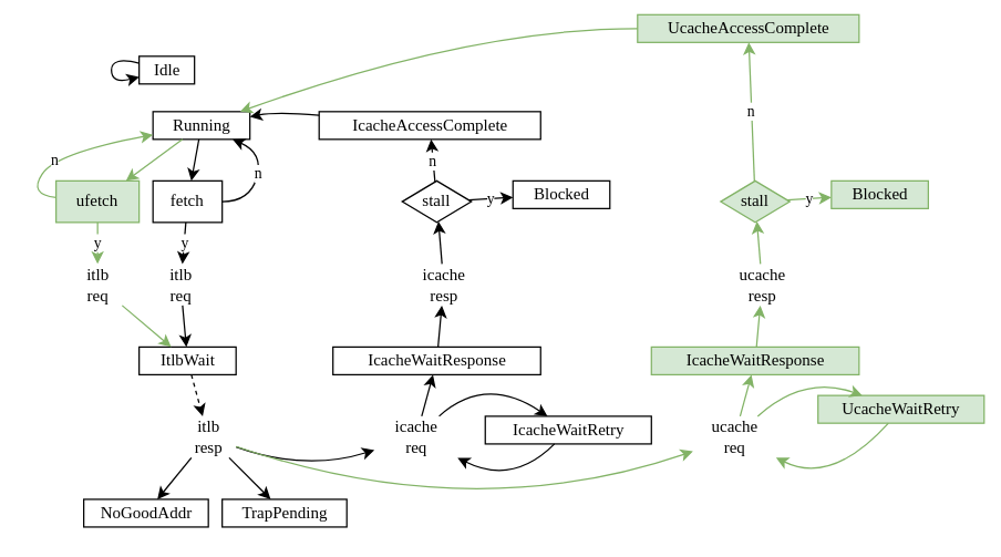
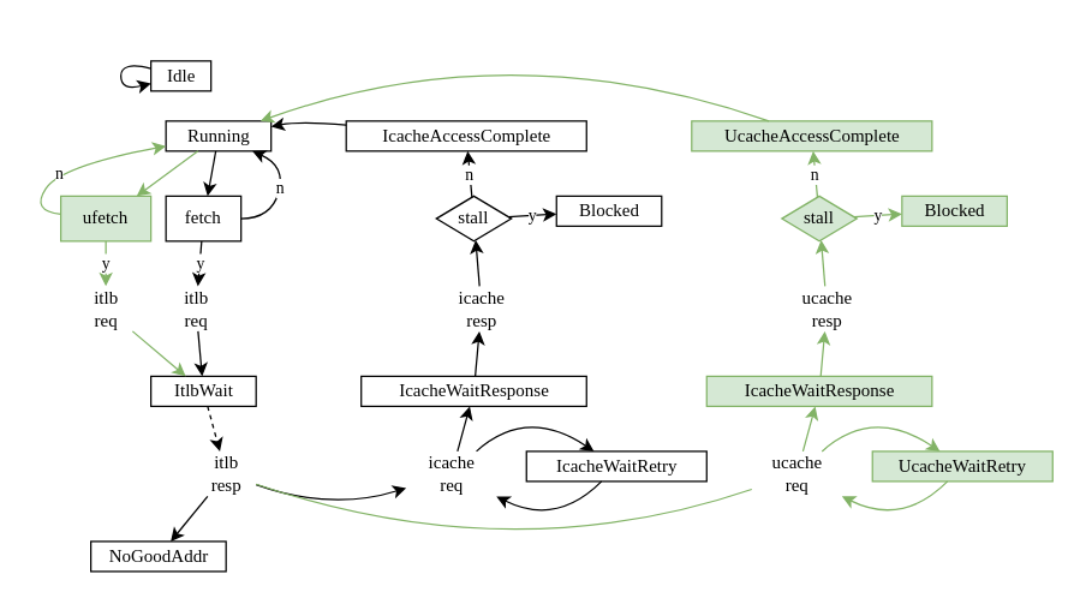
  <mxCell id="0" />
  <mxCell id="1" parent="0" />
  <mxCell id="2" value="Running" style="text;html=1;align=center;verticalAlign=middle;resizable=0;points=[];autosize=1;fontFamily=mono;strokeColor=default;fillColor=default;" parent="1" vertex="1"><mxGeometry x="110" y="80" width="70" height="20" as="geometry" /></mxCell>
  <mxCell id="3" value="Idle" style="text;html=1;align=center;verticalAlign=middle;resizable=0;points=[];autosize=1;fontFamily=mono;fillColor=default;strokeColor=default;" parent="1" vertex="1"><mxGeometry x="100" y="40" width="40" height="20" as="geometry" /></mxCell>
  <mxCell id="4" value="ItlbWait" style="text;html=1;align=center;verticalAlign=middle;resizable=0;points=[];autosize=1;fontFamily=mono;strokeColor=default;fillColor=default;" parent="1" vertex="1"><mxGeometry x="100" y="250" width="70" height="20" as="geometry" /></mxCell>
  <mxCell id="5" value="" style="endArrow=classic;html=1;rounded=0;fontFamily=mono;" parent="1" source="2" target="20" edge="1"><mxGeometry width="50" height="50" relative="1" as="geometry"><mxPoint x="370" y="120" as="sourcePoint" /><mxPoint x="145" y="140" as="targetPoint" /></mxGeometry></mxCell>
  <mxCell id="6" value="" style="endArrow=classic;html=1;rounded=0;fontFamily=mono;" parent="1" source="27" target="4" edge="1"><mxGeometry width="50" height="50" relative="1" as="geometry"><mxPoint x="145" y="230" as="sourcePoint" /><mxPoint x="158.721" y="170.014" as="targetPoint" /></mxGeometry></mxCell>
  <mxCell id="7" value="NoGoodAddr" style="text;html=1;align=center;verticalAlign=middle;resizable=0;points=[];autosize=1;fontFamily=mono;strokeColor=default;fillColor=default;" parent="1" vertex="1"><mxGeometry x="60" y="360" width="90" height="20" as="geometry" /></mxCell>
- <mxCell id="8" value="TrapPending" style="text;html=1;align=center;verticalAlign=middle;resizable=0;points=[];autosize=1;fontFamily=mono;strokeColor=default;fillColor=default;" parent="1" vertex="1"><mxGeometry x="160" y="360" width="90" height="20" as="geometry" /></mxCell>
  <mxCell id="9" value="IcacheWaitRetry" style="text;html=1;align=center;verticalAlign=middle;resizable=0;points=[];autosize=1;fontFamily=mono;strokeColor=default;fillColor=default;" parent="1" vertex="1"><mxGeometry x="350" y="300" width="120" height="20" as="geometry" /></mxCell>
  <mxCell id="10" value="" style="endArrow=classic;html=1;fontFamily=mono;curved=1;" parent="1" source="29" target="9" edge="1"><mxGeometry width="50" height="50" relative="1" as="geometry"><mxPoint x="290" y="270" as="sourcePoint" /><mxPoint x="290" y="230" as="targetPoint" /><Array as="points"><mxPoint x="350" y="270" /></Array></mxGeometry></mxCell>
  <mxCell id="11" value="" style="endArrow=classic;html=1;fontFamily=mono;curved=1;" parent="1" source="9" target="29" edge="1"><mxGeometry width="50" height="50" relative="1" as="geometry"><mxPoint x="300" y="280" as="sourcePoint" /><mxPoint x="300" y="299.474" as="targetPoint" /><Array as="points"><mxPoint x="370" y="350" /></Array></mxGeometry></mxCell>
  <mxCell id="12" value="" style="endArrow=classic;html=1;rounded=0;fontFamily=mono;" parent="1" source="28" target="7" edge="1"><mxGeometry width="50" height="50" relative="1" as="geometry"><mxPoint x="148.077" y="320" as="sourcePoint" /><mxPoint x="230" y="170" as="targetPoint" /></mxGeometry></mxCell>
- <mxCell id="13" value="" style="endArrow=classic;html=1;rounded=0;fontFamily=mono;" parent="1" source="28" target="8" edge="1"><mxGeometry width="50" height="50" relative="1" as="geometry"><mxPoint x="151.471" y="320" as="sourcePoint" /><mxPoint x="139.615" y="370" as="targetPoint" /></mxGeometry></mxCell>
  <mxCell id="14" value="" style="endArrow=classic;html=1;fontFamily=mono;curved=1;" parent="1" source="28" target="29" edge="1"><mxGeometry width="50" height="50" relative="1" as="geometry"><mxPoint x="180" y="300.833" as="sourcePoint" /><mxPoint x="250" y="289.348" as="targetPoint" /><Array as="points"><mxPoint x="220" y="340" /></Array></mxGeometry></mxCell>
  <mxCell id="15" value="y" style="endArrow=classic;html=1;rounded=0;fontFamily=mono;" parent="1" source="20" target="27" edge="1"><mxGeometry width="50" height="50" relative="1" as="geometry"><mxPoint x="145" y="170" as="sourcePoint" /><mxPoint x="145" y="200" as="targetPoint" /></mxGeometry></mxCell>
  <mxCell id="16" value="" style="endArrow=classic;html=1;rounded=0;fontFamily=mono;dashed=1;" parent="1" source="4" target="28" edge="1"><mxGeometry width="50" height="50" relative="1" as="geometry"><mxPoint x="155" y="130" as="sourcePoint" /><mxPoint x="151.667" y="290" as="targetPoint" /></mxGeometry></mxCell>
  <mxCell id="17" value="IcacheWaitResponse" style="text;html=1;align=center;verticalAlign=middle;resizable=0;points=[];autosize=1;fontFamily=mono;strokeColor=default;fillColor=default;" parent="1" vertex="1"><mxGeometry x="240" y="250" width="150" height="20" as="geometry" /></mxCell>
  <mxCell id="18" value="" style="endArrow=classic;html=1;rounded=0;fontFamily=mono;" parent="1" source="29" target="17" edge="1"><mxGeometry width="50" height="50" relative="1" as="geometry"><mxPoint x="279.091" y="270" as="sourcePoint" /><mxPoint x="260" y="299.167" as="targetPoint" /></mxGeometry></mxCell>
  <mxCell id="19" value="stall" style="rhombus;whiteSpace=wrap;html=1;fontFamily=mono;" parent="1" vertex="1"><mxGeometry x="290" y="130" width="50" height="30" as="geometry" /></mxCell>
  <mxCell id="20" value="fetch" style="whiteSpace=wrap;html=1;fontFamily=mono;rounded=0;" parent="1" vertex="1"><mxGeometry x="110" y="130" width="50" height="30" as="geometry" /></mxCell>
  <mxCell id="21" value="" style="endArrow=classic;html=1;rounded=0;fontFamily=mono;startArrow=none;" parent="1" source="30" target="19" edge="1"><mxGeometry width="50" height="50" relative="1" as="geometry"><mxPoint x="288" y="280" as="sourcePoint" /><mxPoint x="298" y="230" as="targetPoint" /></mxGeometry></mxCell>
  <mxCell id="22" value="IcacheAccessComplete" style="text;html=1;align=center;verticalAlign=middle;resizable=0;points=[];autosize=1;fontFamily=mono;strokeColor=default;fillColor=default;" parent="1" vertex="1"><mxGeometry x="230" y="80" width="160" height="20" as="geometry" /></mxCell>
  <mxCell id="23" value="Blocked" style="text;html=1;align=center;verticalAlign=middle;resizable=0;points=[];autosize=1;fontFamily=mono;strokeColor=default;fillColor=default;" parent="1" vertex="1"><mxGeometry x="370" y="130" width="70" height="20" as="geometry" /></mxCell>
  <mxCell id="24" value="y" style="endArrow=classic;html=1;rounded=0;fontFamily=mono;" parent="1" source="19" target="23" edge="1"><mxGeometry width="50" height="50" relative="1" as="geometry"><mxPoint x="298.889" y="210" as="sourcePoint" /><mxPoint x="296.562" y="189.062" as="targetPoint" /></mxGeometry></mxCell>
  <mxCell id="25" value="n" style="endArrow=classic;html=1;rounded=0;fontFamily=mono;" parent="1" source="19" target="22" edge="1"><mxGeometry width="50" height="50" relative="1" as="geometry"><mxPoint x="318.377" y="175.974" as="sourcePoint" /><mxPoint x="380" y="178.542" as="targetPoint" /></mxGeometry></mxCell>
  <mxCell id="26" value="" style="endArrow=classic;html=1;fontFamily=mono;curved=1;" parent="1" source="22" target="2" edge="1"><mxGeometry width="50" height="50" relative="1" as="geometry"><mxPoint x="380" y="220" as="sourcePoint" /><mxPoint x="430" y="170" as="targetPoint" /><Array as="points"><mxPoint x="200" y="80" /></Array></mxGeometry></mxCell>
  <mxCell id="27" value="&lt;span style=&quot;&quot;&gt;itlb&lt;br&gt;&lt;/span&gt;&lt;span style=&quot;&quot;&gt;req&lt;/span&gt;" style="text;html=1;align=center;verticalAlign=middle;resizable=0;points=[];autosize=1;strokeColor=none;fillColor=none;fontFamily=mono;" parent="1" vertex="1"><mxGeometry x="110" y="190" width="40" height="30" as="geometry" /></mxCell>
  <mxCell id="28" value="itlb&lt;br&gt;resp" style="text;html=1;align=center;verticalAlign=middle;resizable=0;points=[];autosize=1;strokeColor=none;fillColor=none;fontFamily=mono;" parent="1" vertex="1"><mxGeometry x="130" y="300" width="40" height="30" as="geometry" /></mxCell>
  <mxCell id="29" value="icache&lt;br&gt;req" style="text;html=1;align=center;verticalAlign=middle;resizable=0;points=[];autosize=1;strokeColor=none;fillColor=none;fontFamily=mono;" parent="1" vertex="1"><mxGeometry x="270" y="300" width="60" height="30" as="geometry" /></mxCell>
  <mxCell id="30" value="icache&lt;br&gt;resp" style="text;html=1;align=center;verticalAlign=middle;resizable=0;points=[];autosize=1;strokeColor=none;fillColor=none;fontFamily=mono;" parent="1" vertex="1"><mxGeometry x="290" y="190" width="60" height="30" as="geometry" /></mxCell>
  <mxCell id="31" value="" style="endArrow=classic;html=1;rounded=0;fontFamily=mono;endFill=1;" parent="1" source="17" target="30" edge="1"><mxGeometry width="50" height="50" relative="1" as="geometry"><mxPoint x="290.769" y="220" as="sourcePoint" /><mxPoint x="293.897" y="179.338" as="targetPoint" /></mxGeometry></mxCell>
  <mxCell id="32" value="" style="endArrow=classic;html=1;rounded=0;fontFamily=mono;fillColor=#d5e8d4;strokeColor=#82b366;" parent="1" source="2" target="35" edge="1"><mxGeometry width="50" height="50" relative="1" as="geometry"><mxPoint x="83.182" y="100" as="sourcePoint" /><mxPoint x="85" y="140" as="targetPoint" /></mxGeometry></mxCell>
  <mxCell id="33" value="" style="endArrow=classic;html=1;rounded=0;fontFamily=mono;fillColor=#d5e8d4;strokeColor=#82b366;" parent="1" source="36" target="4" edge="1"><mxGeometry width="50" height="50" relative="1" as="geometry"><mxPoint x="85" y="230" as="sourcePoint" /><mxPoint x="74.091" y="250" as="targetPoint" /></mxGeometry></mxCell>
  <mxCell id="34" value="y" style="endArrow=classic;html=1;rounded=0;fontFamily=mono;fillColor=#d5e8d4;strokeColor=#82b366;" parent="1" source="35" target="36" edge="1"><mxGeometry width="50" height="50" relative="1" as="geometry"><mxPoint x="85" y="170" as="sourcePoint" /><mxPoint x="85" y="200" as="targetPoint" /></mxGeometry></mxCell>
  <mxCell id="35" value="ufetch" style="whiteSpace=wrap;html=1;fontFamily=mono;fillColor=#d5e8d4;strokeColor=#82b366;rounded=0;" parent="1" vertex="1"><mxGeometry x="40" y="130" width="60" height="30" as="geometry" /></mxCell>
  <mxCell id="36" value="&lt;span style=&quot;&quot;&gt;itlb&lt;br&gt;&lt;/span&gt;&lt;span style=&quot;&quot;&gt;req&lt;/span&gt;" style="text;html=1;align=center;verticalAlign=middle;resizable=0;points=[];autosize=1;fontFamily=mono;" parent="1" vertex="1"><mxGeometry x="50" y="190" width="40" height="30" as="geometry" /></mxCell>
  <mxCell id="37" value="n" style="endArrow=classic;html=1;fontFamily=mono;curved=1;" parent="1" source="20" target="2" edge="1"><mxGeometry width="50" height="50" relative="1" as="geometry"><mxPoint x="210" y="210" as="sourcePoint" /><mxPoint x="260" y="160" as="targetPoint" /><Array as="points"><mxPoint x="180" y="145" /><mxPoint x="190" y="110" /></Array></mxGeometry></mxCell>
  <mxCell id="38" value="n" style="endArrow=classic;html=1;fontFamily=mono;curved=1;fillColor=#d5e8d4;strokeColor=#82b366;" parent="1" source="35" target="2" edge="1"><mxGeometry x="-0.186" y="-2" width="50" height="50" relative="1" as="geometry"><mxPoint x="210" y="210" as="sourcePoint" /><mxPoint x="260" y="160" as="targetPoint" /><Array as="points"><mxPoint x="20" y="140" /><mxPoint x="40" y="110" /></Array><mxPoint as="offset" /></mxGeometry></mxCell>
  <mxCell id="39" value="ucache&lt;br&gt;req" style="text;html=1;align=center;verticalAlign=middle;resizable=0;points=[];autosize=1;fontFamily=mono;" parent="1" vertex="1"><mxGeometry x="500" y="300" width="60" height="30" as="geometry" /></mxCell>
  <mxCell id="40" value="IcacheWaitResponse" style="text;html=1;align=center;verticalAlign=middle;resizable=0;points=[];autosize=1;fontFamily=mono;strokeColor=#82b366;fillColor=#d5e8d4;" parent="1" vertex="1"><mxGeometry x="470" y="250" width="150" height="20" as="geometry" /></mxCell>
  <mxCell id="41" value="" style="endArrow=classic;html=1;rounded=0;fontFamily=mono;fillColor=#d5e8d4;strokeColor=#82b366;" parent="1" source="39" target="40" edge="1"><mxGeometry width="50" height="50" relative="1" as="geometry"><mxPoint x="534.091" y="300" as="sourcePoint" /><mxPoint x="490" y="299.167" as="targetPoint" /></mxGeometry></mxCell>
  <mxCell id="42" value="stall" style="rhombus;whiteSpace=wrap;html=1;fontFamily=mono;fillColor=#d5e8d4;strokeColor=#82b366;" parent="1" vertex="1"><mxGeometry x="520" y="130" width="50" height="30" as="geometry" /></mxCell>
  <mxCell id="43" value="" style="endArrow=classic;html=1;rounded=0;fontFamily=mono;startArrow=none;fillColor=#d5e8d4;strokeColor=#82b366;" parent="1" source="47" target="42" edge="1"><mxGeometry width="50" height="50" relative="1" as="geometry"><mxPoint x="518" y="280" as="sourcePoint" /><mxPoint x="528" y="230" as="targetPoint" /></mxGeometry></mxCell>
  <mxCell id="44" value="Blocked" style="text;html=1;align=center;verticalAlign=middle;resizable=0;points=[];autosize=1;fontFamily=mono;strokeColor=#82b366;fillColor=#d5e8d4;" parent="1" vertex="1"><mxGeometry x="600" y="130" width="70" height="20" as="geometry" /></mxCell>
  <mxCell id="45" value="y" style="endArrow=classic;html=1;rounded=0;fontFamily=mono;fillColor=#d5e8d4;strokeColor=#82b366;" parent="1" source="42" target="44" edge="1"><mxGeometry width="50" height="50" relative="1" as="geometry"><mxPoint x="528.889" y="210" as="sourcePoint" /><mxPoint x="526.562" y="189.062" as="targetPoint" /></mxGeometry></mxCell>
  <mxCell id="46" value="n" style="endArrow=classic;html=1;rounded=0;fontFamily=mono;fillColor=#d5e8d4;strokeColor=#82b366;" parent="1" source="42" target="50" edge="1"><mxGeometry width="50" height="50" relative="1" as="geometry"><mxPoint x="548.377" y="175.974" as="sourcePoint" /><mxPoint x="540.909" y="100" as="targetPoint" /></mxGeometry></mxCell>
  <mxCell id="47" value="ucache&lt;br&gt;resp" style="text;html=1;align=center;verticalAlign=middle;resizable=0;points=[];autosize=1;fontFamily=mono;" parent="1" vertex="1"><mxGeometry x="520" y="190" width="60" height="30" as="geometry" /></mxCell>
  <mxCell id="48" value="" style="endArrow=classic;html=1;rounded=0;fontFamily=mono;endFill=1;fillColor=#d5e8d4;strokeColor=#82b366;" parent="1" source="40" target="47" edge="1"><mxGeometry width="50" height="50" relative="1" as="geometry"><mxPoint x="520.769" y="220" as="sourcePoint" /><mxPoint x="523.897" y="179.338" as="targetPoint" /></mxGeometry></mxCell>
- <mxCell id="49" value="" style="endArrow=classic;html=1;fontFamily=mono;curved=1;fillColor=#d5e8d4;strokeColor=#82b366;" parent="1" source="28" target="39" edge="1"><mxGeometry width="50" height="50" relative="1" as="geometry"><mxPoint x="180" y="332.143" as="sourcePoint" /><mxPoint x="280" y="334.375" as="targetPoint" /><Array as="points"><mxPoint x="340" y="380" /></Array></mxGeometry></mxCell>
- <mxCell id="50" value="UcacheAccessComplete" style="text;html=1;align=center;verticalAlign=middle;resizable=0;points=[];autosize=1;fontFamily=mono;strokeColor=#82b366;fillColor=#d5e8d4;" parent="1" vertex="1"><mxGeometry x="460" y="10" width="160" height="20" as="geometry" /></mxCell>
+ <mxCell id="49" value="" style="endArrow=none;html=1;fontFamily=mono;curved=1;fillColor=#d5e8d4;strokeColor=#82b366;" parent="1" source="28" target="39" edge="1"><mxGeometry width="50" height="50" relative="1" as="geometry"><mxPoint x="180" y="332.143" as="sourcePoint" /><mxPoint x="280" y="334.375" as="targetPoint" /><Array as="points"><mxPoint x="340" y="380" /></Array></mxGeometry></mxCell>
+ <mxCell id="50" value="UcacheAccessComplete" style="text;html=1;align=center;verticalAlign=middle;resizable=0;points=[];autosize=1;fontFamily=mono;strokeColor=#82b366;fillColor=#d5e8d4;" parent="1" vertex="1"><mxGeometry x="460" y="80" width="160" height="20" as="geometry" /></mxCell>
  <mxCell id="51" value="" style="endArrow=classic;html=1;fontFamily=mono;curved=1;" parent="1" source="3" target="3" edge="1"><mxGeometry width="50" height="50" relative="1" as="geometry"><mxPoint x="230" y="210" as="sourcePoint" /><mxPoint x="280" y="160" as="targetPoint" /><Array as="points"><mxPoint x="80" y="50" /></Array></mxGeometry></mxCell>
  <mxCell id="52" value="" style="endArrow=classic;html=1;fontFamily=mono;curved=1;fillColor=#d5e8d4;strokeColor=#82b366;" parent="1" source="50" target="2" edge="1"><mxGeometry width="50" height="50" relative="1" as="geometry"><mxPoint x="310" y="210" as="sourcePoint" /><mxPoint x="360" y="160" as="targetPoint" /><Array as="points"><mxPoint x="340" y="20" /></Array></mxGeometry></mxCell>
- <mxCell id="53" value="UcacheWaitRetry" style="text;html=1;align=center;verticalAlign=middle;resizable=0;points=[];autosize=1;fontFamily=mono;strokeColor=#82b366;fillColor=#d5e8d4;" parent="1" vertex="1"><mxGeometry x="590.33" y="285" width="120" height="20" as="geometry" /></mxCell>
+ <mxCell id="53" value="UcacheWaitRetry" style="text;html=1;align=center;verticalAlign=middle;resizable=0;points=[];autosize=1;fontFamily=mono;strokeColor=#82b366;fillColor=#d5e8d4;" parent="1" vertex="1"><mxGeometry x="580.33" y="300" width="120" height="20" as="geometry" /></mxCell>
  <mxCell id="54" value="" style="endArrow=classic;html=1;fontFamily=mono;curved=1;fillColor=#d5e8d4;strokeColor=#82b366;" parent="1" source="53" target="39" edge="1"><mxGeometry width="50" height="50" relative="1" as="geometry"><mxPoint x="530.33" y="280" as="sourcePoint" /><mxPoint x="560.33" y="330" as="targetPoint" /><Array as="points"><mxPoint x="600.33" y="350" /></Array></mxGeometry></mxCell>
  <mxCell id="55" value="" style="endArrow=classic;html=1;fontFamily=mono;curved=1;fillColor=#d5e8d4;strokeColor=#82b366;" parent="1" source="39" target="53" edge="1"><mxGeometry width="50" height="50" relative="1" as="geometry"><mxPoint x="546.997" y="300" as="sourcePoint" /><mxPoint x="520.33" y="230" as="targetPoint" /><Array as="points"><mxPoint x="580.33" y="270" /></Array></mxGeometry></mxCell>
